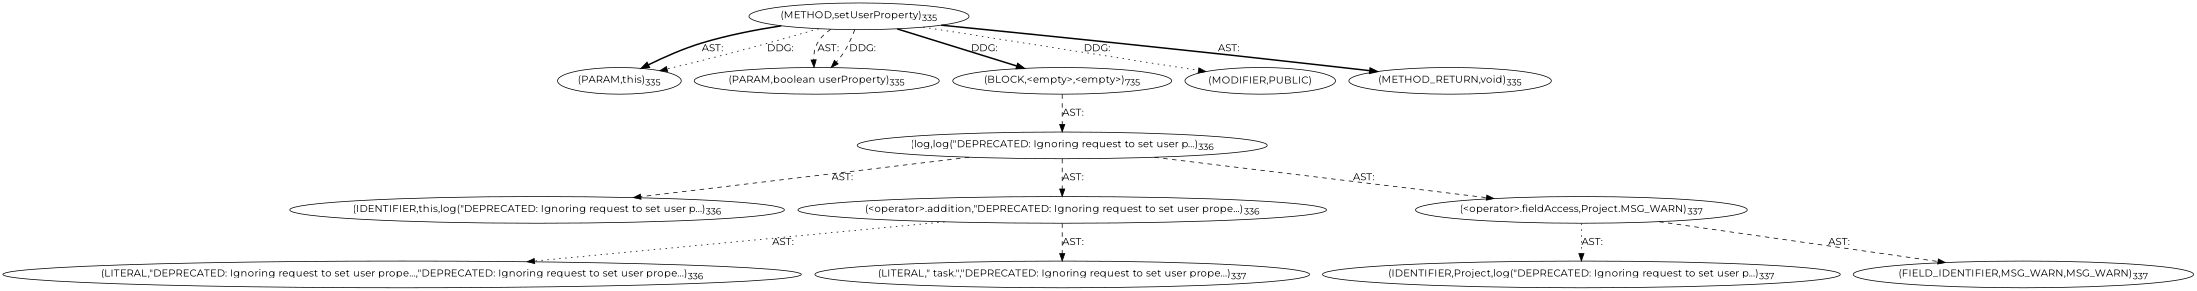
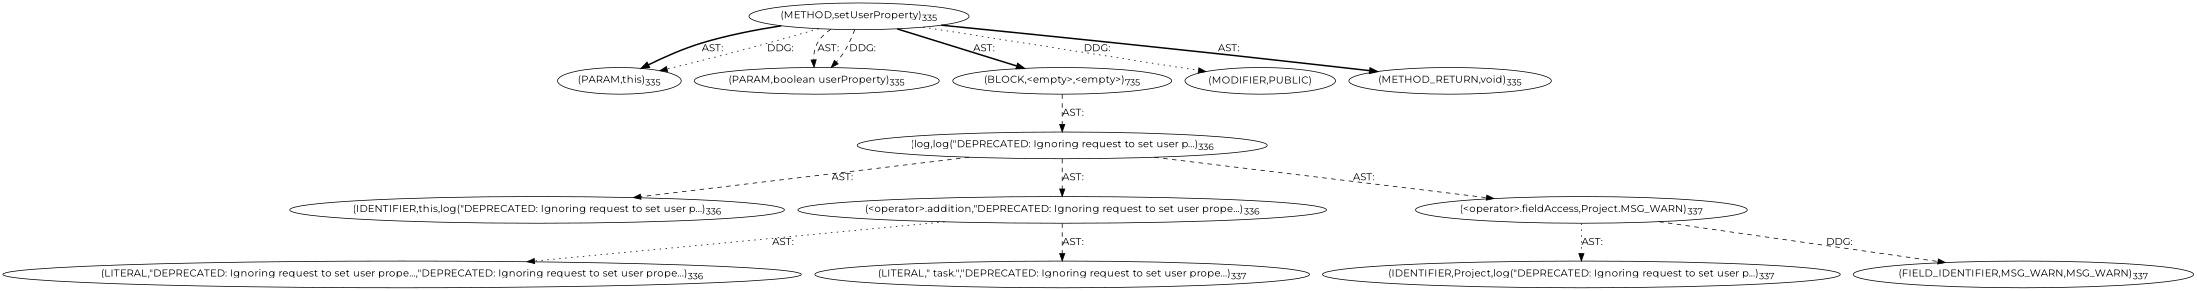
  digraph {
    fontname=Montserrat
    node [fontname=Montserrat]
    edge [fontname=Montserrat style=dashed]
    n1 [label=<(METHOD,setUserProperty)<SUB>335</SUB>>]
    n2 [label=<(PARAM,this)<SUB>335</SUB>>]
    n3 [label=<(PARAM,boolean userProperty)<SUB>335</SUB>>]
    n4 [label=<(BLOCK,&lt;empty&gt;,&lt;empty&gt;)<SUB>735</SUB>>]
    n5 [label=<(MODIFIER,PUBLIC)>]
    n6 [label=<(METHOD_RETURN,void)<SUB>335</SUB>>]
    n7 [label=<(log,log(&quot;DEPRECATED: Ignoring request to set user p...)<SUB>336</SUB>>]
    n8 [label=<(IDENTIFIER,this,log(&quot;DEPRECATED: Ignoring request to set user p...)<SUB>336</SUB>>]
    n9 [label=<(&lt;operator&gt;.addition,&quot;DEPRECATED: Ignoring request to set user prope...)<SUB>336</SUB>>]
    n10 [label=<(&lt;operator&gt;.fieldAccess,Project.MSG_WARN)<SUB>337</SUB>>]
    n11 [label=<(LITERAL,&quot;DEPRECATED: Ignoring request to set user prope...,&quot;DEPRECATED: Ignoring request to set user prope...)<SUB>336</SUB>>]
    n12 [label=<(LITERAL,&quot; task.&quot;,&quot;DEPRECATED: Ignoring request to set user prope...)<SUB>337</SUB>>]
    n13 [label=<(IDENTIFIER,Project,log(&quot;DEPRECATED: Ignoring request to set user p...)<SUB>337</SUB>>]
    n14 [label=<(FIELD_IDENTIFIER,MSG_WARN,MSG_WARN)<SUB>337</SUB>>]
    n1 -> n2 [label="AST: " style=bold]
    n1 -> n2 [label="DDG: " style=dotted]
    n1 -> n3 [label="AST: "]
    n1 -> n3 [label="DDG: "]
-   n1 -> n4 [label="DDG: " style=bold]
+   n1 -> n4 [label="AST: " style=bold]
    n1 -> n5 [label="DDG: " style=dotted]
    n1 -> n6 [label="AST: " style=bold]
    n4 -> n7 [label="AST: "]
    n7 -> n8 [label="AST: "]
    n7 -> n9 [label="AST: "]
    n7 -> n10 [label="AST: "]
    n9 -> n11 [label="AST: " style=dotted]
    n9 -> n12 [label="AST: "]
    n10 -> n13 [label="AST: " style=dotted]
-   n10 -> n14 [label="AST: "]
+   n10 -> n14 [label="DDG: "]
  }
